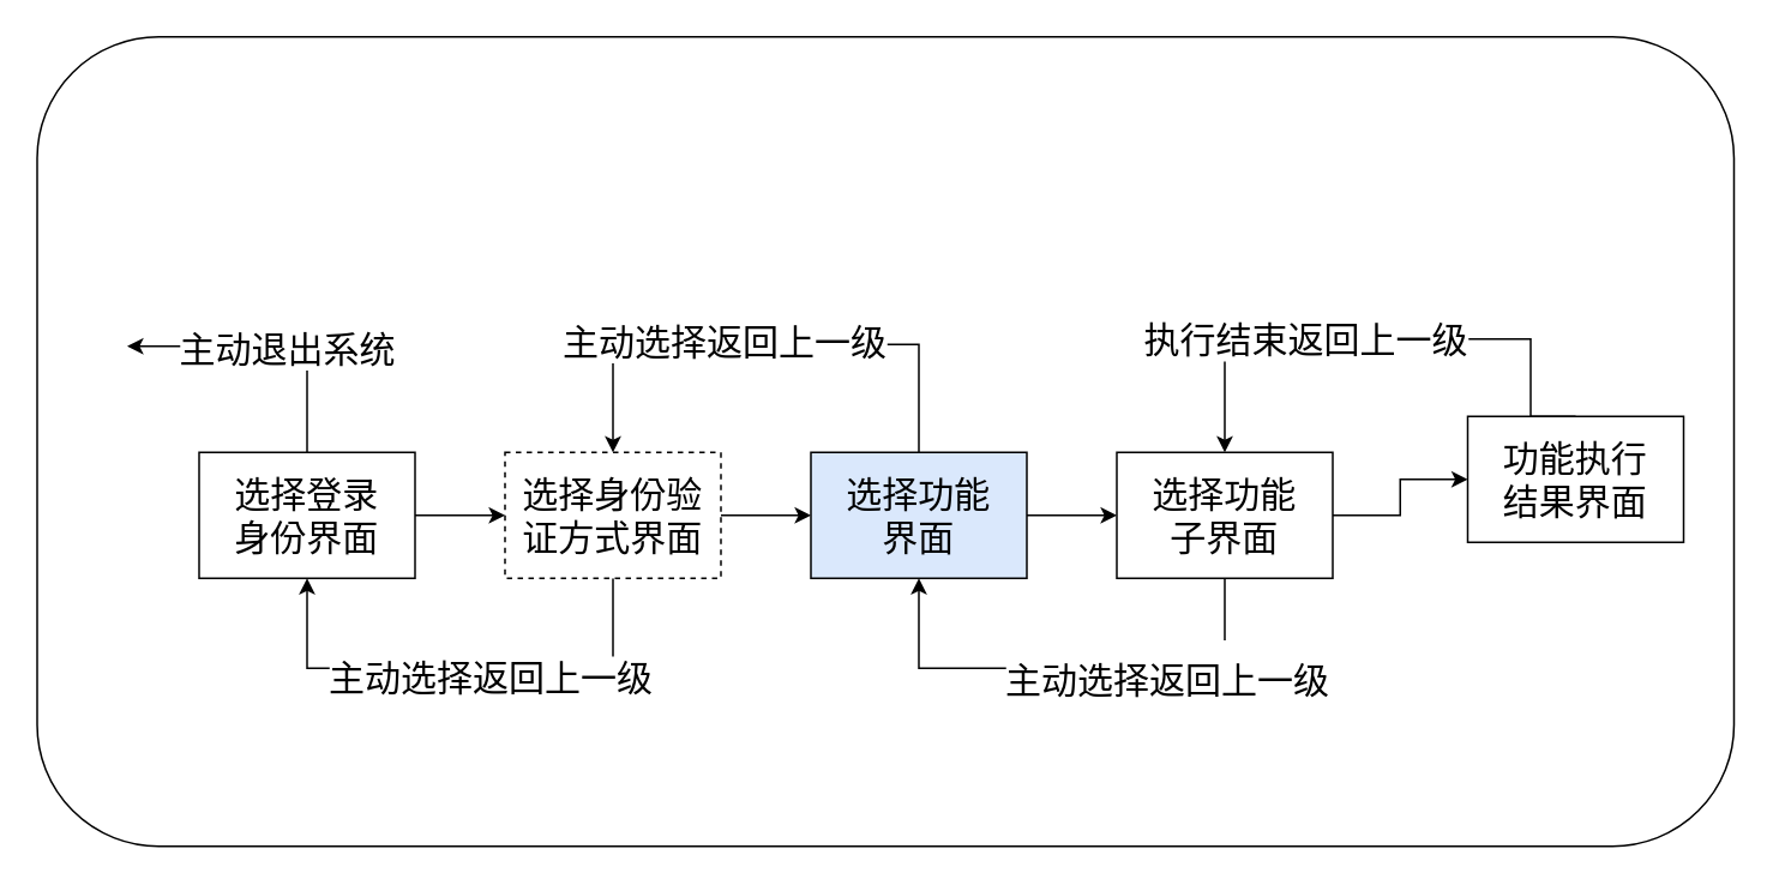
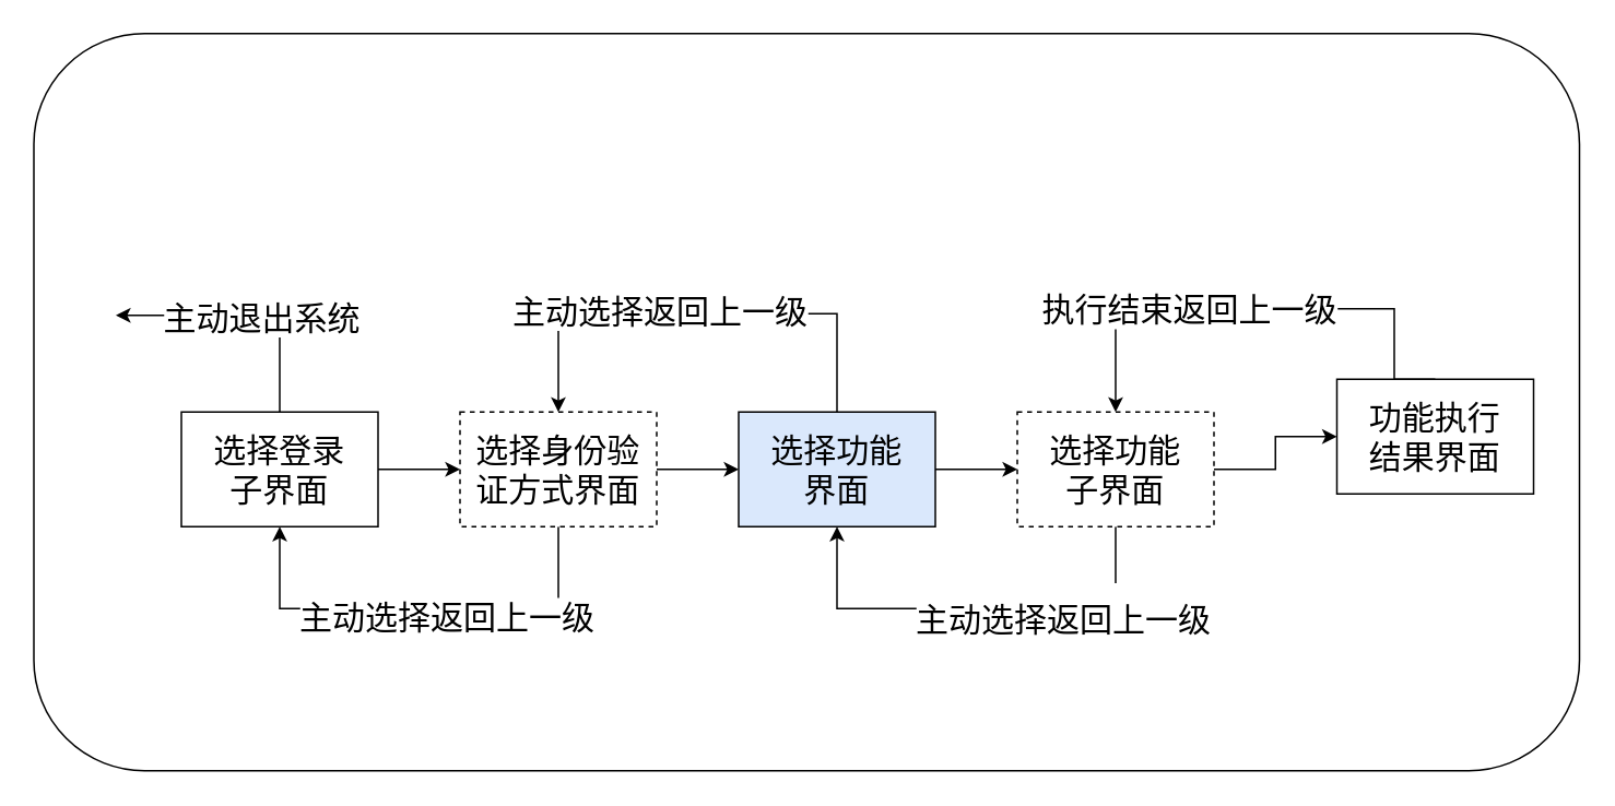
  <mxCell id="0" />
  <mxCell id="1" parent="0" />
  <mxCell id="2" value="" style="rounded=1;whiteSpace=wrap;html=1;fontSize=20;" parent="1" vertex="1"><mxGeometry x="20" y="20" width="943" height="450" as="geometry" /></mxCell>
  <mxCell id="3" style="edgeStyle=orthogonalEdgeStyle;rounded=0;orthogonalLoop=1;jettySize=auto;html=1;exitX=1;exitY=0.5;exitDx=0;exitDy=0;entryX=0;entryY=0.5;entryDx=0;entryDy=0;fontSize=20;" parent="1" source="6" target="10" edge="1"><mxGeometry relative="1" as="geometry" /></mxCell>
  <mxCell id="4" style="edgeStyle=orthogonalEdgeStyle;rounded=0;orthogonalLoop=1;jettySize=auto;html=1;exitX=0.5;exitY=0;exitDx=0;exitDy=0;" edge="1" parent="1"><mxGeometry relative="1" as="geometry"><mxPoint x="170" y="251" as="sourcePoint" /><mxPoint x="70" y="192" as="targetPoint" /><Array as="points"><mxPoint x="170" y="192" /></Array></mxGeometry></mxCell>
  <mxCell id="5" value="主动退出系统" style="edgeLabel;html=1;align=center;verticalAlign=middle;resizable=0;points=[];fontSize=20;" vertex="1" connectable="0" parent="4"><mxGeometry x="-0.112" relative="1" as="geometry"><mxPoint as="offset" /></mxGeometry></mxCell>
- <mxCell id="6" value="选择登录&lt;br&gt;身份界面" style="rounded=0;whiteSpace=wrap;html=1;fontSize=20;" parent="1" vertex="1"><mxGeometry x="110" y="251" width="120" height="70" as="geometry" /></mxCell>
+ <mxCell id="6" value="选择登录&lt;br&gt;子界面" style="rounded=0;whiteSpace=wrap;html=1;fontSize=20;" parent="1" vertex="1"><mxGeometry x="110" y="251" width="120" height="70" as="geometry" /></mxCell>
  <mxCell id="7" style="edgeStyle=orthogonalEdgeStyle;rounded=0;orthogonalLoop=1;jettySize=auto;html=1;exitX=1;exitY=0.5;exitDx=0;exitDy=0;entryX=0;entryY=0.5;entryDx=0;entryDy=0;fontSize=20;" parent="1" source="10" target="14" edge="1"><mxGeometry relative="1" as="geometry" /></mxCell>
  <mxCell id="8" style="edgeStyle=orthogonalEdgeStyle;rounded=0;orthogonalLoop=1;jettySize=auto;html=1;exitX=0.5;exitY=1;exitDx=0;exitDy=0;entryX=0.5;entryY=1;entryDx=0;entryDy=0;fontSize=20;" parent="1" source="10" target="6" edge="1"><mxGeometry relative="1" as="geometry"><Array as="points"><mxPoint x="340" y="371" /><mxPoint x="170" y="371" /></Array></mxGeometry></mxCell>
  <mxCell id="9" value="主动选择返回上一级" style="edgeLabel;html=1;align=center;verticalAlign=middle;resizable=0;points=[];fontSize=20;" parent="8" vertex="1" connectable="0"><mxGeometry x="-0.115" y="4" relative="1" as="geometry"><mxPoint as="offset" /></mxGeometry></mxCell>
  <mxCell id="10" value="选择身份验证方式界面" style="rounded=0;whiteSpace=wrap;html=1;fontSize=20;dashed=1;" parent="1" vertex="1"><mxGeometry x="280" y="251" width="120" height="70" as="geometry" /></mxCell>
  <mxCell id="11" style="edgeStyle=orthogonalEdgeStyle;rounded=0;orthogonalLoop=1;jettySize=auto;html=1;exitX=1;exitY=0.5;exitDx=0;exitDy=0;entryX=0;entryY=0.5;entryDx=0;entryDy=0;fontSize=20;" parent="1" source="14" target="18" edge="1"><mxGeometry relative="1" as="geometry" /></mxCell>
  <mxCell id="12" style="edgeStyle=orthogonalEdgeStyle;rounded=0;orthogonalLoop=1;jettySize=auto;html=1;exitX=0.5;exitY=0;exitDx=0;exitDy=0;entryX=0.5;entryY=0;entryDx=0;entryDy=0;fontSize=20;" parent="1" source="14" target="10" edge="1"><mxGeometry relative="1" as="geometry"><Array as="points"><mxPoint x="510" y="191" /><mxPoint x="340" y="191" /></Array></mxGeometry></mxCell>
  <mxCell id="13" value="主动选择返回上一级" style="edgeLabel;html=1;align=center;verticalAlign=middle;resizable=0;points=[];fontSize=20;" parent="12" vertex="1" connectable="0"><mxGeometry x="0.167" y="-3" relative="1" as="geometry"><mxPoint as="offset" /></mxGeometry></mxCell>
  <mxCell id="14" value="选择功能&lt;br&gt;界面" style="rounded=0;whiteSpace=wrap;html=1;fontSize=20;fillColor=#dae8fc;" parent="1" vertex="1"><mxGeometry x="450" y="251" width="120" height="70" as="geometry" /></mxCell>
  <mxCell id="15" style="edgeStyle=orthogonalEdgeStyle;rounded=0;orthogonalLoop=1;jettySize=auto;html=1;exitX=0.5;exitY=1;exitDx=0;exitDy=0;entryX=0.5;entryY=1;entryDx=0;entryDy=0;fontSize=20;" parent="1" source="18" target="14" edge="1"><mxGeometry relative="1" as="geometry"><Array as="points"><mxPoint x="680" y="371" /><mxPoint x="510" y="371" /></Array></mxGeometry></mxCell>
  <mxCell id="16" value="&lt;span style=&quot;font-size: 20px&quot;&gt;主动选择返回上一级&lt;/span&gt;" style="edgeLabel;html=1;align=center;verticalAlign=middle;resizable=0;points=[];fontSize=31;" parent="15" vertex="1" connectable="0"><mxGeometry x="-0.385" y="2" relative="1" as="geometry"><mxPoint as="offset" /></mxGeometry></mxCell>
  <mxCell id="17" style="edgeStyle=orthogonalEdgeStyle;rounded=0;orthogonalLoop=1;jettySize=auto;html=1;exitX=1;exitY=0.5;exitDx=0;exitDy=0;entryX=0;entryY=0.5;entryDx=0;entryDy=0;" parent="1" source="18" target="21" edge="1"><mxGeometry relative="1" as="geometry" /></mxCell>
- <mxCell id="18" value="选择功能&lt;br&gt;子界面" style="rounded=0;whiteSpace=wrap;html=1;fontSize=20;" parent="1" vertex="1"><mxGeometry x="620" y="251" width="120" height="70" as="geometry" /></mxCell>
+ <mxCell id="18" value="选择功能&lt;br&gt;子界面" style="rounded=0;whiteSpace=wrap;html=1;fontSize=20;dashed=1;" parent="1" vertex="1"><mxGeometry x="620" y="251" width="120" height="70" as="geometry" /></mxCell>
  <mxCell id="19" style="edgeStyle=orthogonalEdgeStyle;rounded=0;orthogonalLoop=1;jettySize=auto;html=1;exitX=0.5;exitY=0;exitDx=0;exitDy=0;entryX=0.5;entryY=0;entryDx=0;entryDy=0;" parent="1" source="21" target="18" edge="1"><mxGeometry relative="1" as="geometry"><Array as="points"><mxPoint x="850" y="188" /><mxPoint x="680" y="188" /></Array></mxGeometry></mxCell>
  <mxCell id="20" value="执行结束返回上一级" style="edgeLabel;html=1;align=center;verticalAlign=middle;resizable=0;points=[];fontSize=20;" parent="19" vertex="1" connectable="0"><mxGeometry x="0.29" y="-1" relative="1" as="geometry"><mxPoint as="offset" /></mxGeometry></mxCell>
  <mxCell id="21" value="功能执行&lt;br&gt;结果界面" style="rounded=0;whiteSpace=wrap;html=1;fontSize=20;" parent="1" vertex="1"><mxGeometry x="815" y="231" width="120" height="70" as="geometry" /></mxCell>
